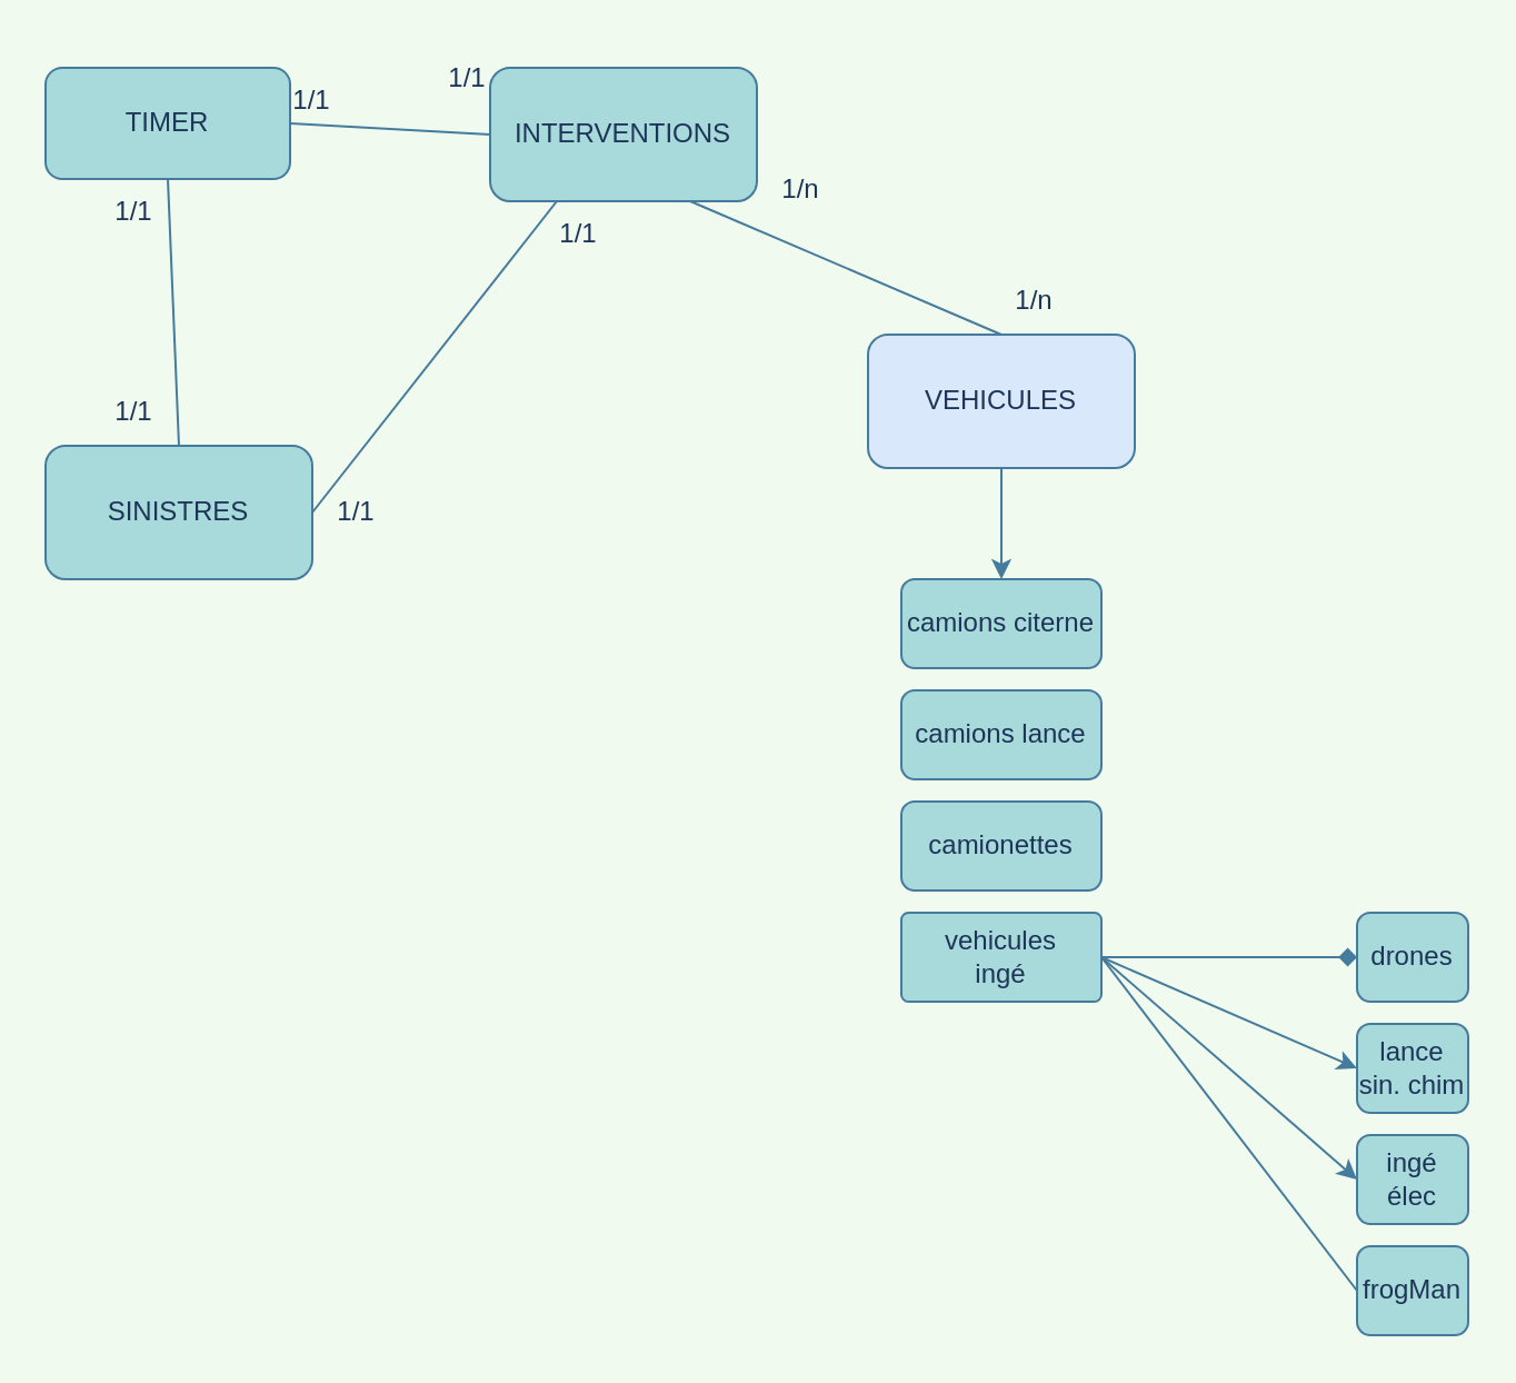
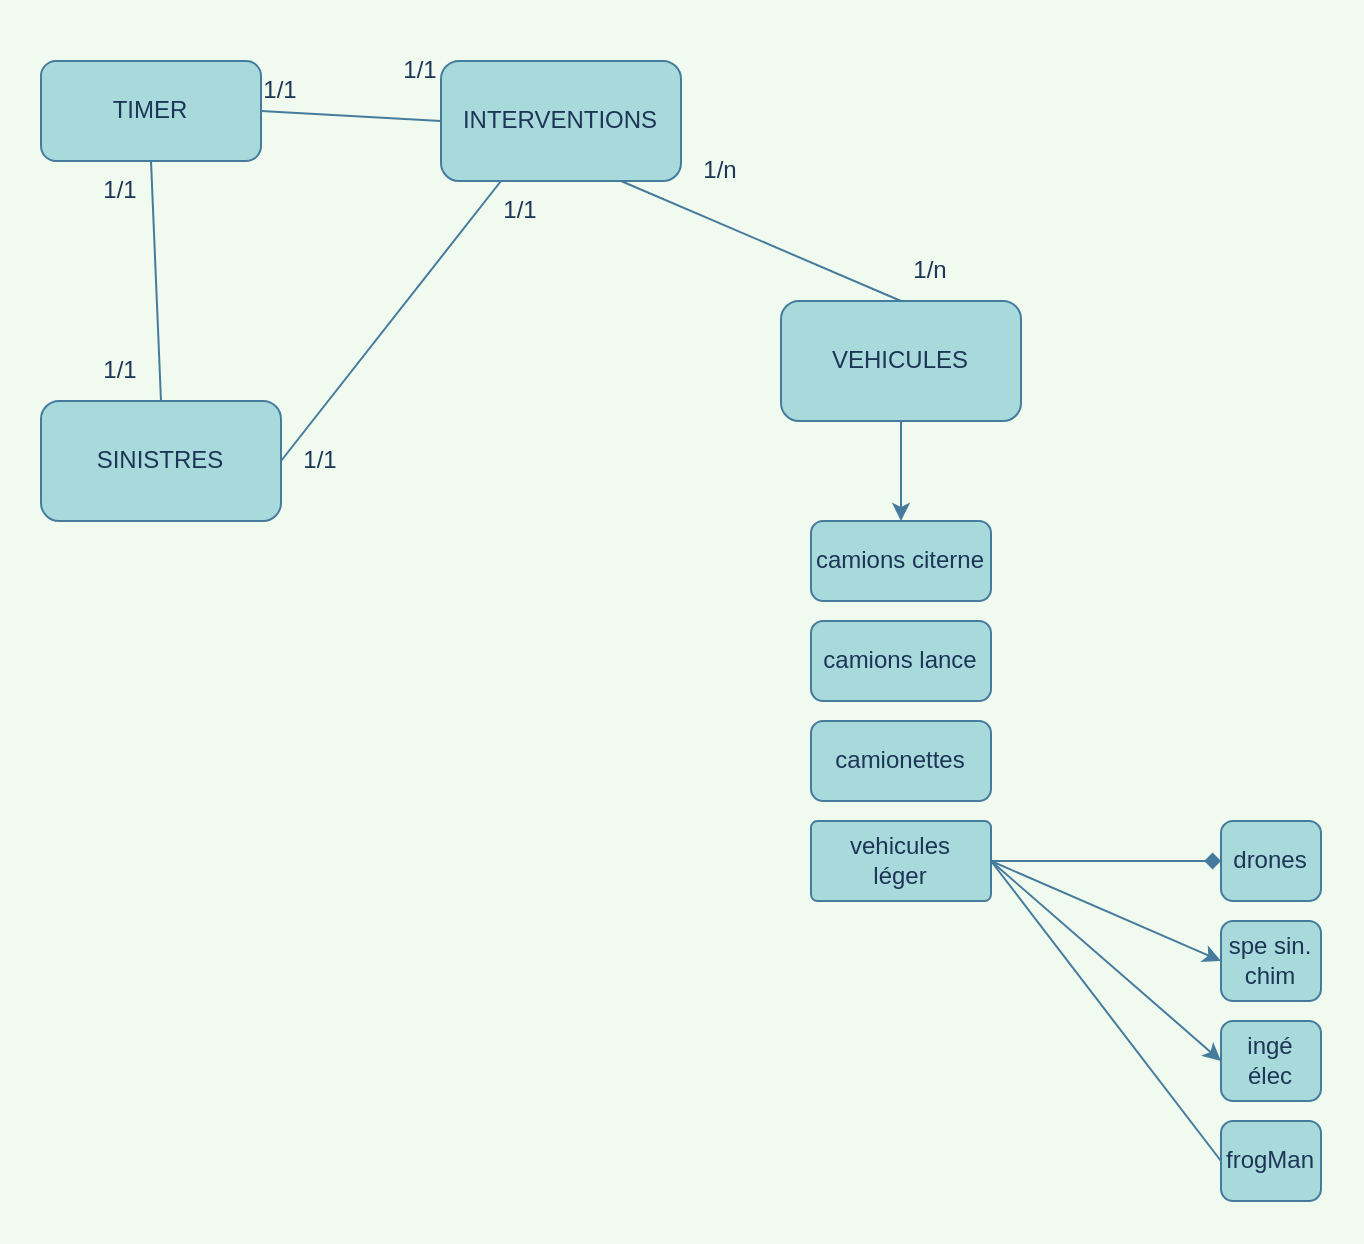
  <mxCell id="0" />
  <mxCell id="1" parent="0" />
  <mxCell id="2" value="SINISTRES" style="rounded=1;whiteSpace=wrap;html=1;fillColor=#A8DADC;strokeColor=#457B9D;fontColor=#1D3557;" parent="1" vertex="1"><mxGeometry x="20" y="200" width="120" height="60" as="geometry" /></mxCell>
  <mxCell id="3" style="edgeStyle=orthogonalEdgeStyle;rounded=0;orthogonalLoop=1;jettySize=auto;html=1;labelBackgroundColor=#F1FAEE;strokeColor=#457B9D;fontColor=#1D3557;curved=1;" parent="1" source="4" target="6" edge="1"><mxGeometry relative="1" as="geometry" /></mxCell>
- <mxCell id="4" value="VEHICULES" style="rounded=1;whiteSpace=wrap;html=1;fillColor=#dae8fc;strokeColor=#457B9D;fontColor=#1D3557;" parent="1" vertex="1"><mxGeometry x="390" y="150" width="120" height="60" as="geometry" /></mxCell>
+ <mxCell id="4" value="VEHICULES" style="rounded=1;whiteSpace=wrap;html=1;fillColor=#A8DADC;strokeColor=#457B9D;fontColor=#1D3557;" parent="1" vertex="1"><mxGeometry x="390" y="150" width="120" height="60" as="geometry" /></mxCell>
  <mxCell id="5" value="TIMER" style="rounded=1;whiteSpace=wrap;html=1;fillColor=#A8DADC;strokeColor=#457B9D;fontColor=#1D3557;" parent="1" vertex="1"><mxGeometry x="20" y="30" width="110" height="50" as="geometry" /></mxCell>
  <mxCell id="6" value="camions citerne" style="rounded=1;whiteSpace=wrap;html=1;fillColor=#A8DADC;strokeColor=#457B9D;fontColor=#1D3557;" parent="1" vertex="1"><mxGeometry x="405" y="260" width="90" height="40" as="geometry" /></mxCell>
  <mxCell id="7" value="camions lance" style="rounded=1;whiteSpace=wrap;html=1;fillColor=#A8DADC;strokeColor=#457B9D;fontColor=#1D3557;" parent="1" vertex="1"><mxGeometry x="405" y="310" width="90" height="40" as="geometry" /></mxCell>
  <mxCell id="8" style="edgeStyle=orthogonalEdgeStyle;rounded=0;orthogonalLoop=1;jettySize=auto;html=1;entryX=0;entryY=0.5;entryDx=0;entryDy=0;labelBackgroundColor=#F1FAEE;strokeColor=#457B9D;fontColor=#1D3557;curved=1;endArrow=diamond;" parent="1" source="9" target="11" edge="1"><mxGeometry relative="1" as="geometry" /></mxCell>
- <mxCell id="9" value="vehicules&lt;br&gt;ingé" style="rounded=1;whiteSpace=wrap;html=1;arcSize=8;fillColor=#A8DADC;strokeColor=#457B9D;fontColor=#1D3557;" parent="1" vertex="1"><mxGeometry x="405" y="410" width="90" height="40" as="geometry" /></mxCell>
+ <mxCell id="9" value="vehicules&lt;br&gt;léger" style="rounded=1;whiteSpace=wrap;html=1;arcSize=8;fillColor=#A8DADC;strokeColor=#457B9D;fontColor=#1D3557;" parent="1" vertex="1"><mxGeometry x="405" y="410" width="90" height="40" as="geometry" /></mxCell>
  <mxCell id="10" value="camionettes" style="rounded=1;whiteSpace=wrap;html=1;fillColor=#A8DADC;strokeColor=#457B9D;fontColor=#1D3557;" parent="1" vertex="1"><mxGeometry x="405" y="360" width="90" height="40" as="geometry" /></mxCell>
  <mxCell id="11" value="drones" style="rounded=1;whiteSpace=wrap;html=1;fillColor=#A8DADC;strokeColor=#457B9D;fontColor=#1D3557;" parent="1" vertex="1"><mxGeometry x="610" y="410" width="50" height="40" as="geometry" /></mxCell>
- <mxCell id="12" value="lance sin. chim" style="rounded=1;whiteSpace=wrap;html=1;fillColor=#A8DADC;strokeColor=#457B9D;fontColor=#1D3557;" parent="1" vertex="1"><mxGeometry x="610" y="460" width="50" height="40" as="geometry" /></mxCell>
+ <mxCell id="12" value="spe sin. chim" style="rounded=1;whiteSpace=wrap;html=1;fillColor=#A8DADC;strokeColor=#457B9D;fontColor=#1D3557;" parent="1" vertex="1"><mxGeometry x="610" y="460" width="50" height="40" as="geometry" /></mxCell>
  <mxCell id="13" value="ingé élec" style="rounded=1;whiteSpace=wrap;html=1;fillColor=#A8DADC;strokeColor=#457B9D;fontColor=#1D3557;" parent="1" vertex="1"><mxGeometry x="610" y="510" width="50" height="40" as="geometry" /></mxCell>
  <mxCell id="14" value="frogMan" style="rounded=1;whiteSpace=wrap;html=1;fillColor=#A8DADC;strokeColor=#457B9D;fontColor=#1D3557;" parent="1" vertex="1"><mxGeometry x="610" y="560" width="50" height="40" as="geometry" /></mxCell>
  <mxCell id="15" value="" style="endArrow=classic;html=1;rounded=0;exitX=1;exitY=0.5;exitDx=0;exitDy=0;entryX=0;entryY=0.5;entryDx=0;entryDy=0;labelBackgroundColor=#F1FAEE;strokeColor=#457B9D;fontColor=#1D3557;curved=1;" parent="1" source="9" target="12" edge="1"><mxGeometry width="50" height="50" relative="1" as="geometry"><mxPoint x="290" y="370" as="sourcePoint" /><mxPoint x="340" y="320" as="targetPoint" /></mxGeometry></mxCell>
  <mxCell id="16" value="" style="endArrow=classic;html=1;rounded=0;exitX=1;exitY=0.5;exitDx=0;exitDy=0;entryX=0;entryY=0.5;entryDx=0;entryDy=0;labelBackgroundColor=#F1FAEE;strokeColor=#457B9D;fontColor=#1D3557;curved=1;" parent="1" source="9" target="13" edge="1"><mxGeometry width="50" height="50" relative="1" as="geometry"><mxPoint x="505" y="440" as="sourcePoint" /><mxPoint x="620" y="490" as="targetPoint" /></mxGeometry></mxCell>
  <mxCell id="17" value="" style="endArrow=none;html=1;rounded=0;exitX=1;exitY=0.5;exitDx=0;exitDy=0;entryX=0;entryY=0.5;entryDx=0;entryDy=0;labelBackgroundColor=#F1FAEE;strokeColor=#457B9D;fontColor=#1D3557;curved=1;" parent="1" source="9" target="14" edge="1"><mxGeometry width="50" height="50" relative="1" as="geometry"><mxPoint x="505" y="440" as="sourcePoint" /><mxPoint x="620" y="540" as="targetPoint" /></mxGeometry></mxCell>
  <mxCell id="18" value="INTERVENTIONS" style="rounded=1;whiteSpace=wrap;html=1;fillColor=#A8DADC;strokeColor=#457B9D;fontColor=#1D3557;" vertex="1" parent="1"><mxGeometry x="220" y="30" width="120" height="60" as="geometry" /></mxCell>
  <mxCell id="19" value="" style="endArrow=none;html=1;rounded=0;entryX=0.5;entryY=0;entryDx=0;entryDy=0;exitX=0.75;exitY=1;exitDx=0;exitDy=0;labelBackgroundColor=#F1FAEE;strokeColor=#457B9D;fontColor=#1D3557;curved=1;" edge="1" parent="1" source="18" target="4"><mxGeometry width="50" height="50" relative="1" as="geometry"><mxPoint x="290" y="350" as="sourcePoint" /><mxPoint x="340" y="300" as="targetPoint" /></mxGeometry></mxCell>
  <mxCell id="20" value="" style="endArrow=none;html=1;rounded=0;exitX=1;exitY=0.5;exitDx=0;exitDy=0;entryX=0.25;entryY=1;entryDx=0;entryDy=0;labelBackgroundColor=#F1FAEE;strokeColor=#457B9D;fontColor=#1D3557;curved=1;" edge="1" parent="1" source="2" target="18"><mxGeometry width="50" height="50" relative="1" as="geometry"><mxPoint x="290" y="350" as="sourcePoint" /><mxPoint x="340" y="300" as="targetPoint" /><Array as="points" /></mxGeometry></mxCell>
  <mxCell id="21" value="" style="endArrow=none;html=1;rounded=0;exitX=0.5;exitY=0;exitDx=0;exitDy=0;entryX=0.5;entryY=1;entryDx=0;entryDy=0;labelBackgroundColor=#F1FAEE;strokeColor=#457B9D;fontColor=#1D3557;curved=1;" edge="1" parent="1" source="2" target="5"><mxGeometry width="50" height="50" relative="1" as="geometry"><mxPoint x="40" y="130" as="sourcePoint" /><mxPoint x="90" y="80" as="targetPoint" /></mxGeometry></mxCell>
  <mxCell id="22" value="" style="endArrow=none;html=1;rounded=0;exitX=1;exitY=0.5;exitDx=0;exitDy=0;entryX=0;entryY=0.5;entryDx=0;entryDy=0;labelBackgroundColor=#F1FAEE;strokeColor=#457B9D;fontColor=#1D3557;curved=1;" edge="1" parent="1" source="5" target="18"><mxGeometry width="50" height="50" relative="1" as="geometry"><mxPoint x="290" y="350" as="sourcePoint" /><mxPoint x="340" y="300" as="targetPoint" /></mxGeometry></mxCell>
  <mxCell id="23" value="1/n" style="text;html=1;strokeColor=none;fillColor=none;align=center;verticalAlign=middle;whiteSpace=wrap;rounded=0;fontColor=#1D3557;" vertex="1" parent="1"><mxGeometry x="435" y="120" width="60" height="30" as="geometry" /></mxCell>
  <mxCell id="24" value="1/n" style="text;html=1;strokeColor=none;fillColor=none;align=center;verticalAlign=middle;whiteSpace=wrap;rounded=0;fontColor=#1D3557;" vertex="1" parent="1"><mxGeometry x="330" y="70" width="60" height="30" as="geometry" /></mxCell>
  <mxCell id="25" value="1/1" style="text;html=1;strokeColor=none;fillColor=none;align=center;verticalAlign=middle;whiteSpace=wrap;rounded=0;fontColor=#1D3557;" vertex="1" parent="1"><mxGeometry x="130" y="215" width="60" height="30" as="geometry" /></mxCell>
  <mxCell id="26" value="1/1" style="text;html=1;strokeColor=none;fillColor=none;align=center;verticalAlign=middle;whiteSpace=wrap;rounded=0;fontColor=#1D3557;" vertex="1" parent="1"><mxGeometry x="30" y="170" width="60" height="30" as="geometry" /></mxCell>
  <mxCell id="27" value="1/1" style="text;html=1;strokeColor=none;fillColor=none;align=center;verticalAlign=middle;whiteSpace=wrap;rounded=0;fontColor=#1D3557;" vertex="1" parent="1"><mxGeometry x="30" y="80" width="60" height="30" as="geometry" /></mxCell>
  <mxCell id="28" value="1/1" style="text;html=1;strokeColor=none;fillColor=none;align=center;verticalAlign=middle;whiteSpace=wrap;rounded=0;fontColor=#1D3557;" vertex="1" parent="1"><mxGeometry x="110" y="30" width="60" height="30" as="geometry" /></mxCell>
  <mxCell id="29" value="1/1" style="text;html=1;strokeColor=none;fillColor=none;align=center;verticalAlign=middle;whiteSpace=wrap;rounded=0;fontColor=#1D3557;" vertex="1" parent="1"><mxGeometry x="180" y="20" width="60" height="30" as="geometry" /></mxCell>
  <mxCell id="30" value="1/1" style="text;html=1;strokeColor=none;fillColor=none;align=center;verticalAlign=middle;whiteSpace=wrap;rounded=0;fontColor=#1D3557;" vertex="1" parent="1"><mxGeometry x="230" y="90" width="60" height="30" as="geometry" /></mxCell>
